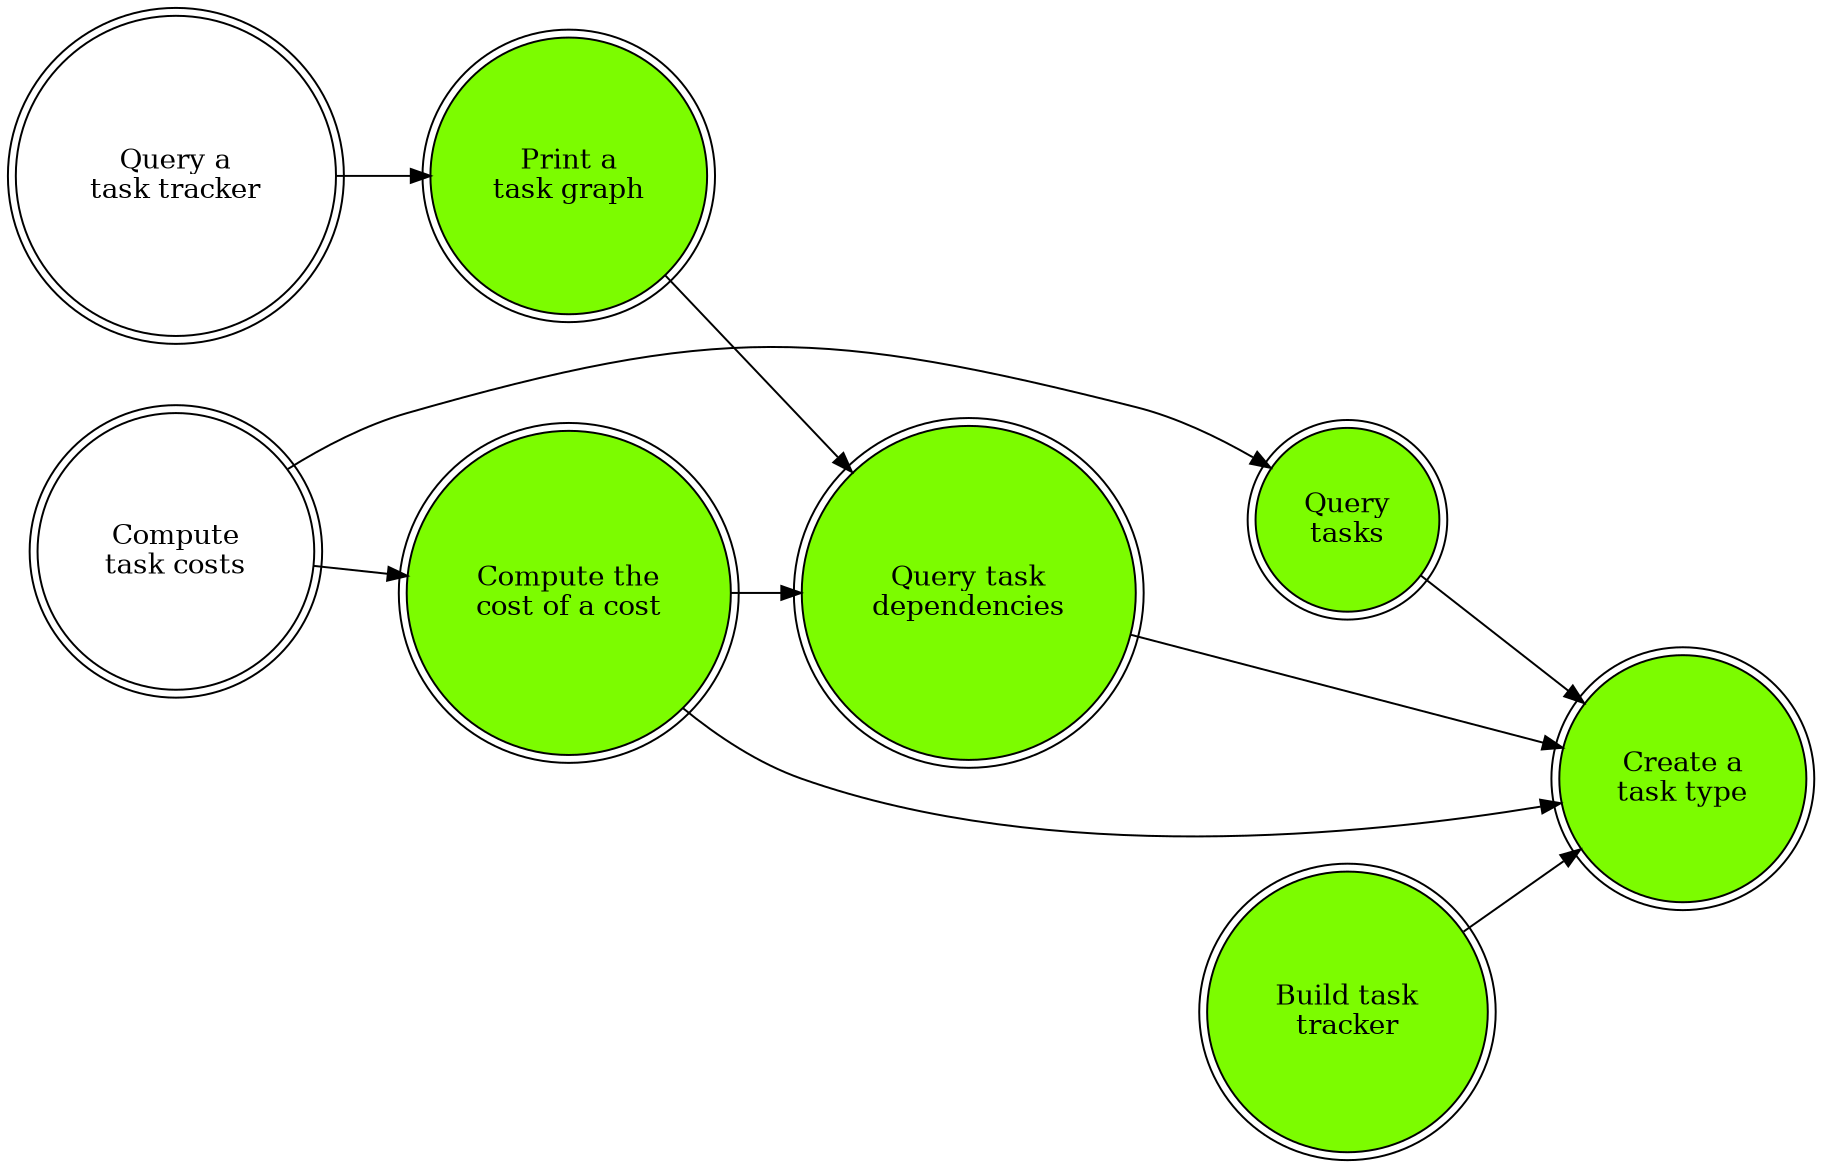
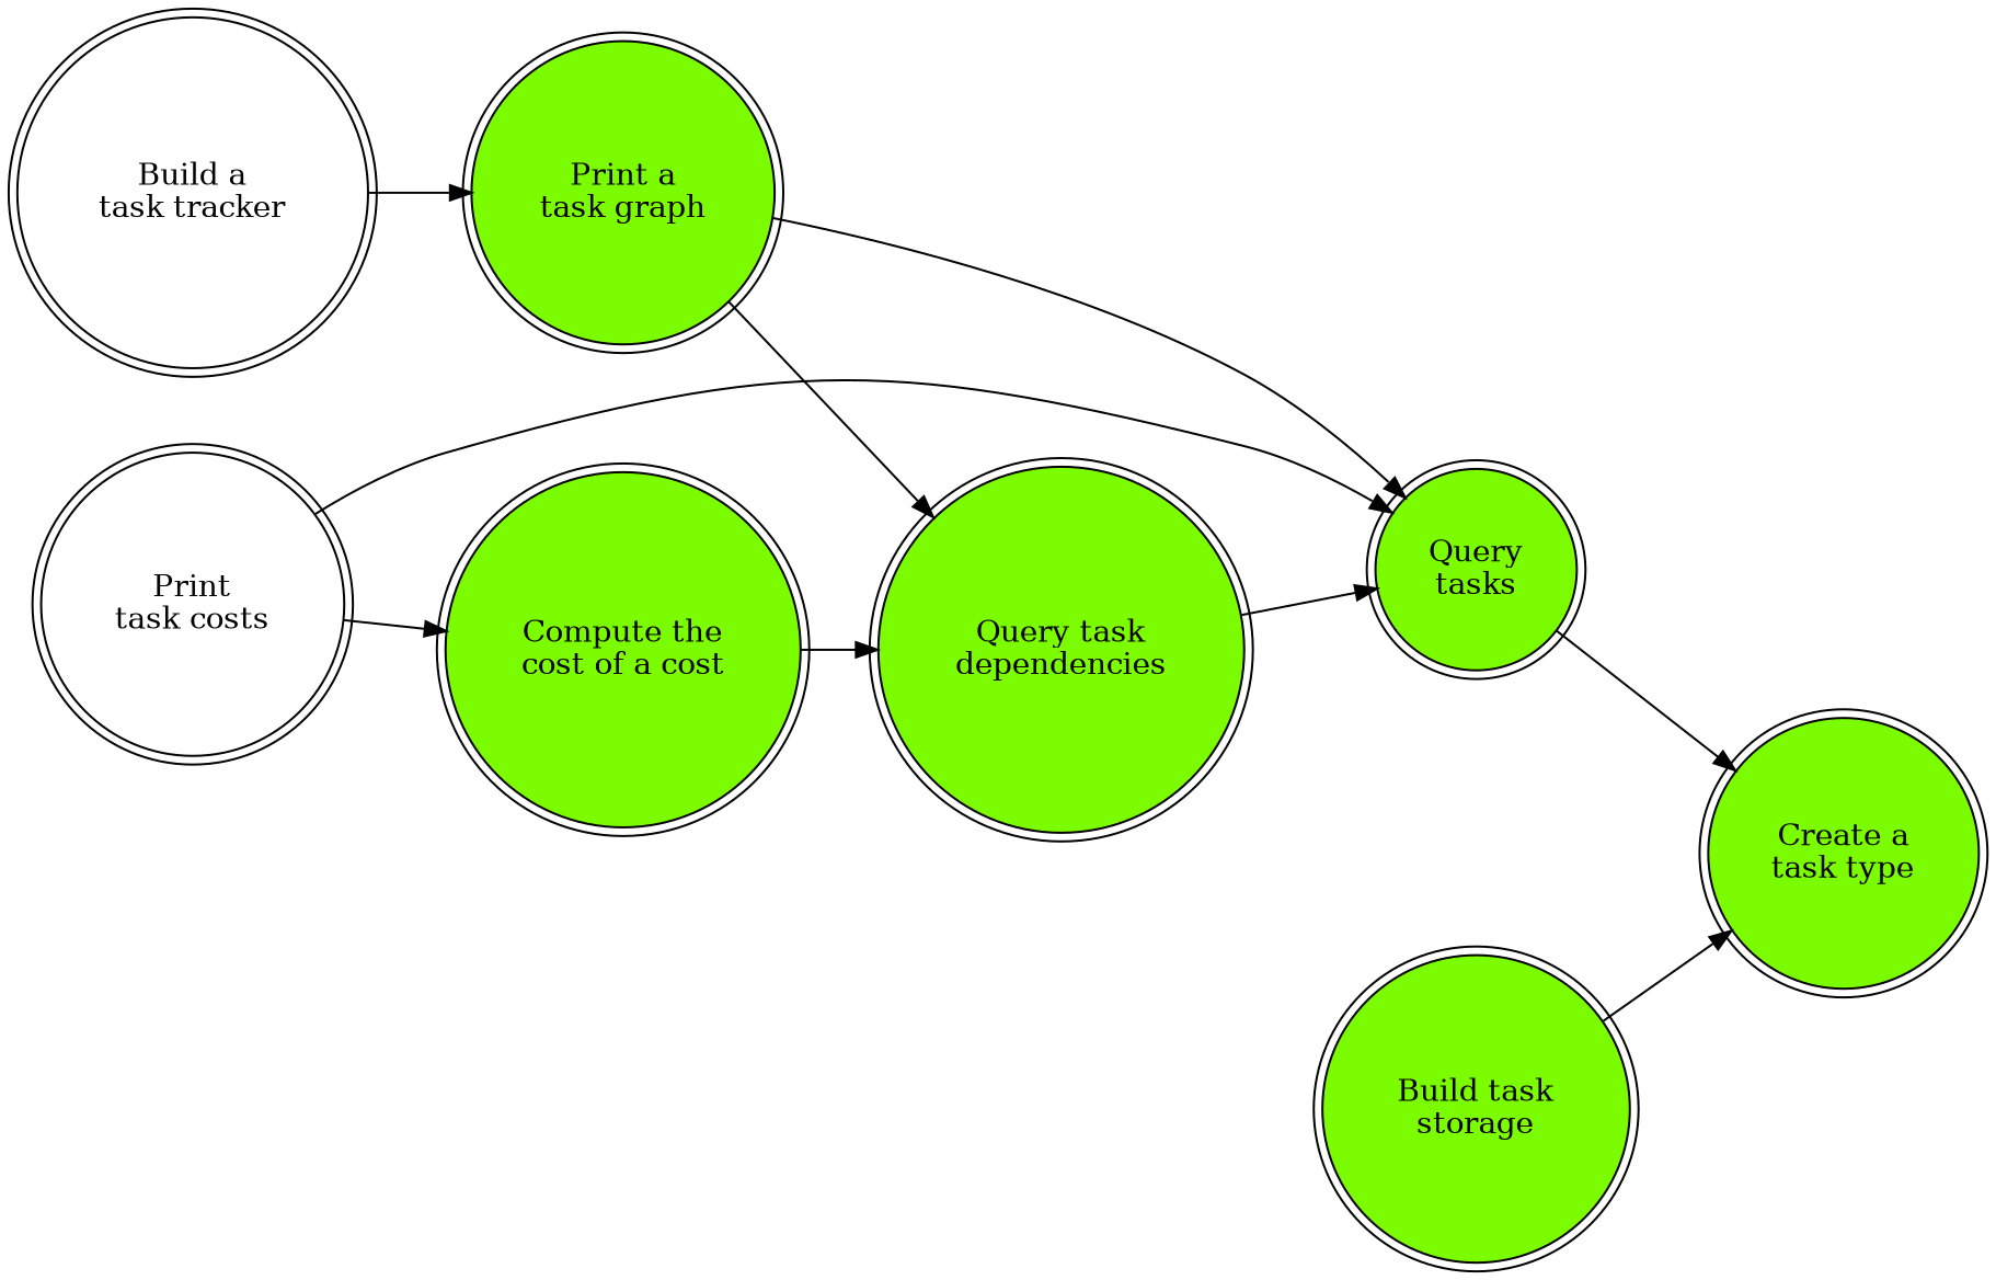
  digraph {
    rankdir=LR
    node [shape=doublecircle fillcolor=lawngreen style=filled]
-   n1 [label="Query a\ntask tracker" fillcolor="" style=""]
+   n1 [label="Build a\ntask tracker" fillcolor="" style=""]
    n2 [label="Print a\ntask graph"]
    n3 [label="Query\ntasks"]
    n4 [label="Query task\ndependencies"]
-   n5 [label="Compute\ntask costs" fillcolor="" style=""]
+   n5 [label="Print\ntask costs" fillcolor="" style=""]
    n6 [label="Compute the\ncost of a cost"]
    n7 [label="Create a\ntask type"]
-   n8 [label="Build task\ntracker"]
+   n8 [label="Build task\nstorage"]
    n1 -> n2
+   n2 -> n3
    n2 -> n4
    n3 -> n7
-   n4 -> n7
+   n4 -> n3
    n5 -> n3
    n5 -> n6
    n6 -> n4
-   n6 -> n7
    n8 -> n7
  }
